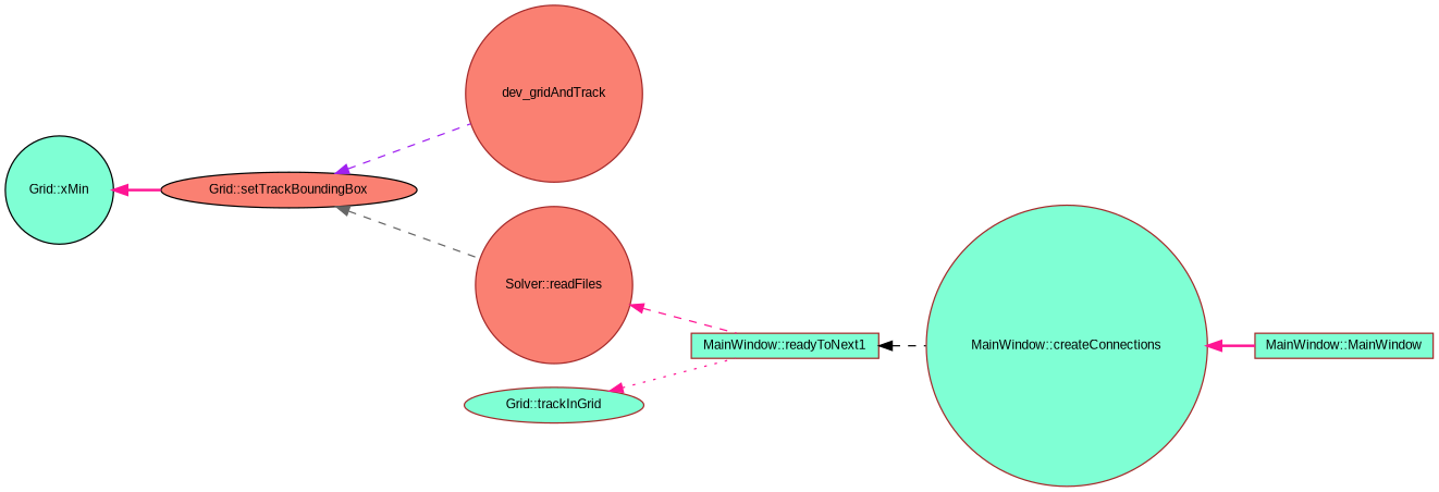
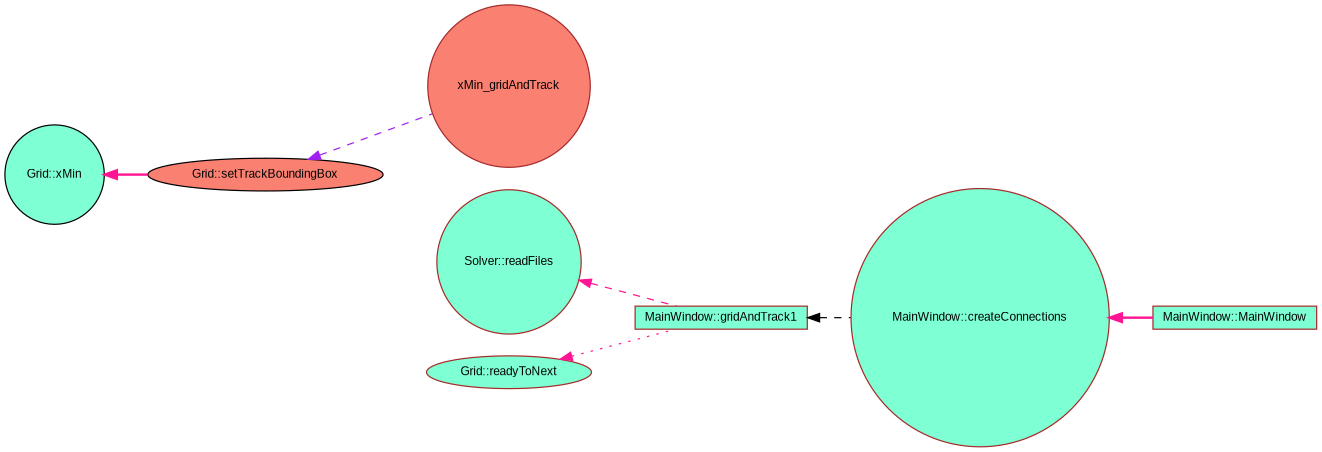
  digraph {
    fontname="Liberation Sans"
    rankdir=LR
    node [color=brown fillcolor=aquamarine fontname="Liberation Sans" fontsize=10 shape=circle style=filled]
    edge [color=deeppink dir=back fontname="Liberation Sans" fontsize=10 labelfontname=Helvetica labelfontsize=10 style=dashed]
    n1 [color=black fontcolor=black height=0.2 label="Grid::xMin" width=0.4]
    n2 [color=black fillcolor=salmon height=0.2 label="Grid::setTrackBoundingBox" shape=ellipse width=0.4]
-   n3 [fillcolor=salmon height=0.2 label=dev_gridAndTrack width=0.4]
-   n4 [fillcolor=salmon height=0.2 label="Solver::readFiles" width=0.4]
-   n5 [height=0.2 label="Grid::trackInGrid" shape=ellipse width=0.4]
-   n6 [height=0.2 label="MainWindow::readyToNext1" shape=box width=0.4]
+   n3 [fillcolor=salmon height=0.2 label=xMin_gridAndTrack width=0.4]
+   n4 [height=0.2 label="Solver::readFiles" width=0.4]
+   n5 [height=0.2 label="Grid::readyToNext" shape=ellipse width=0.4]
+   n6 [height=0.2 label="MainWindow::gridAndTrack1" shape=box width=0.4]
    n7 [height=0.2 label="MainWindow::createConnections" width=0.4]
    n8 [height=0.2 label="MainWindow::MainWindow" shape=box width=0.4]
    n1 -> n2 [style=bold]
    n2 -> n3 [color=purple]
-   n2 -> n4 [color=gray40]
    n4 -> n6
    n5 -> n6 [style=dotted]
    n6 -> n7 [color=black]
    n7 -> n8 [style=bold]
  }
